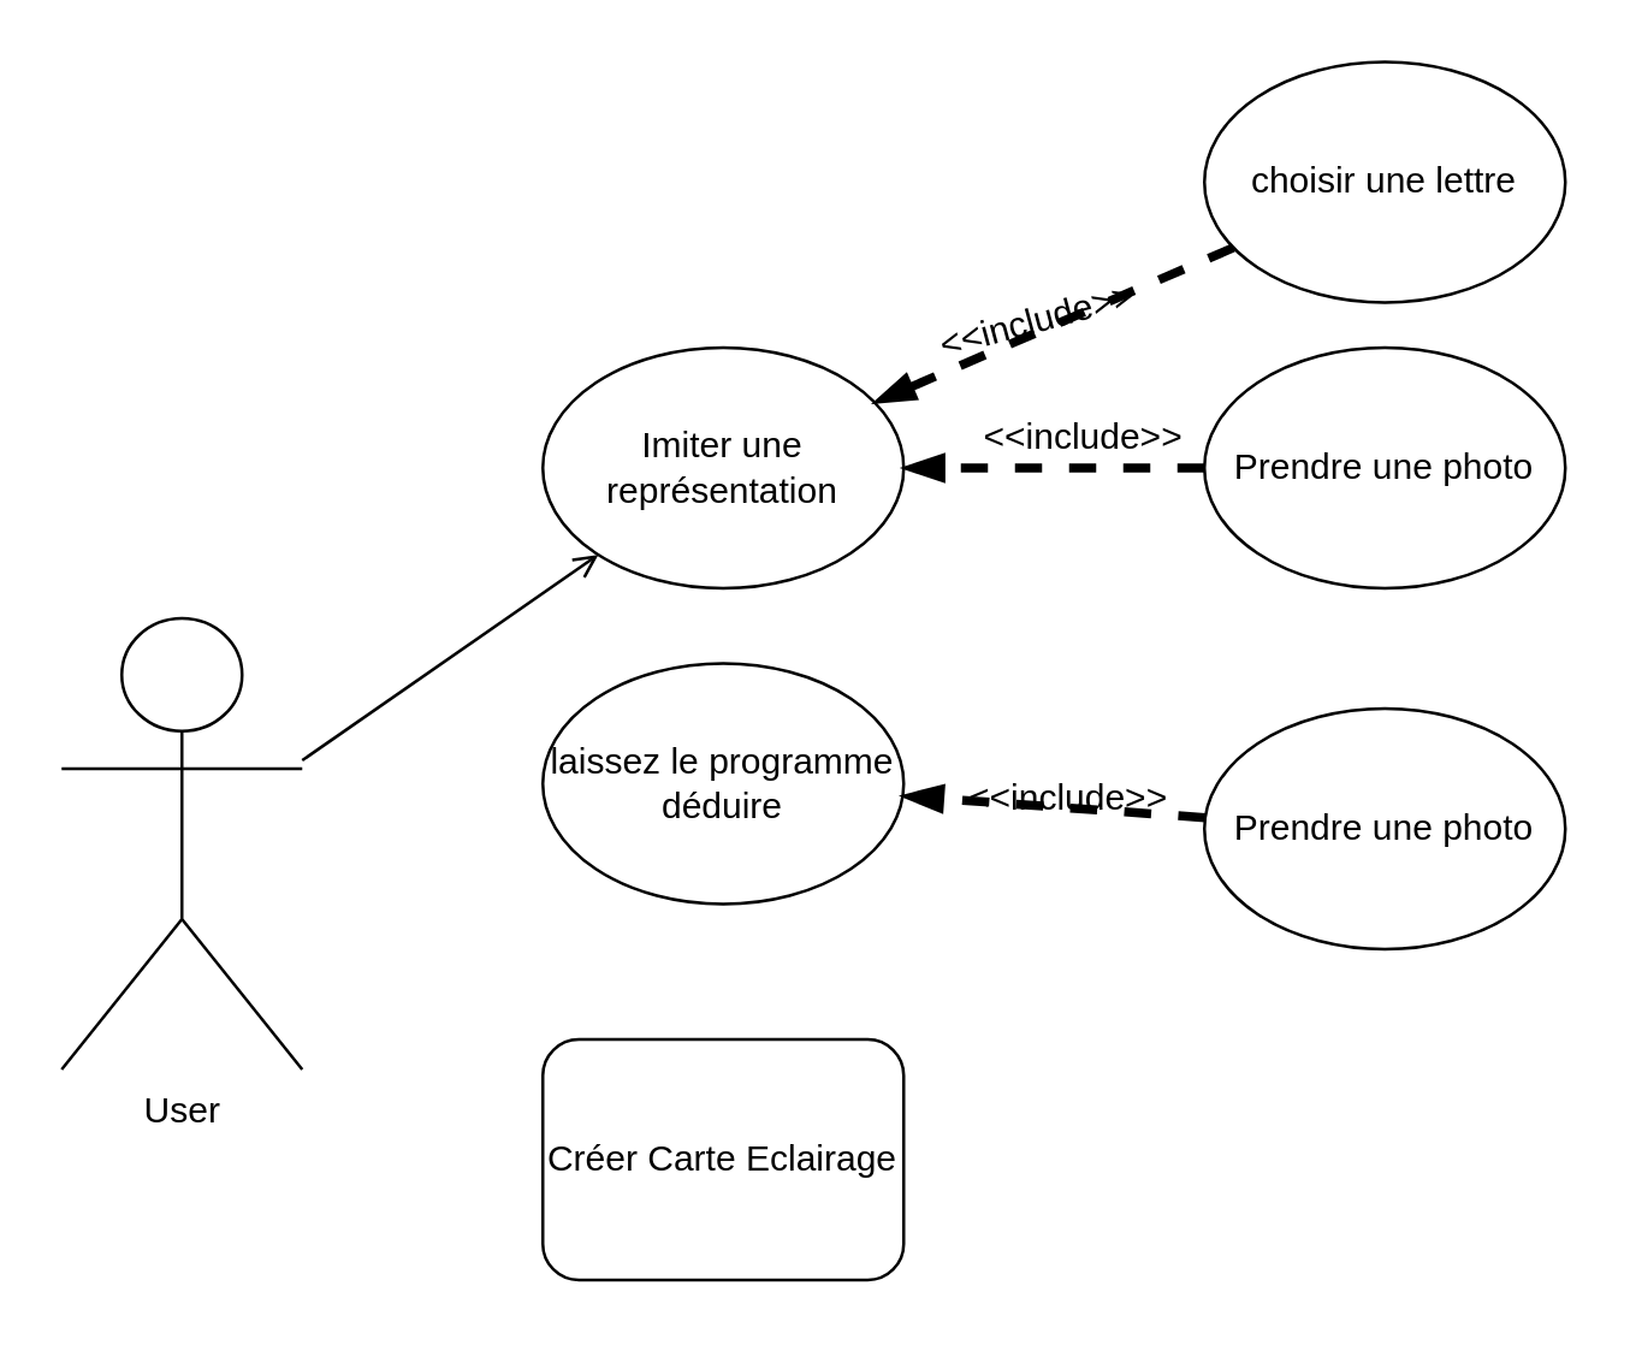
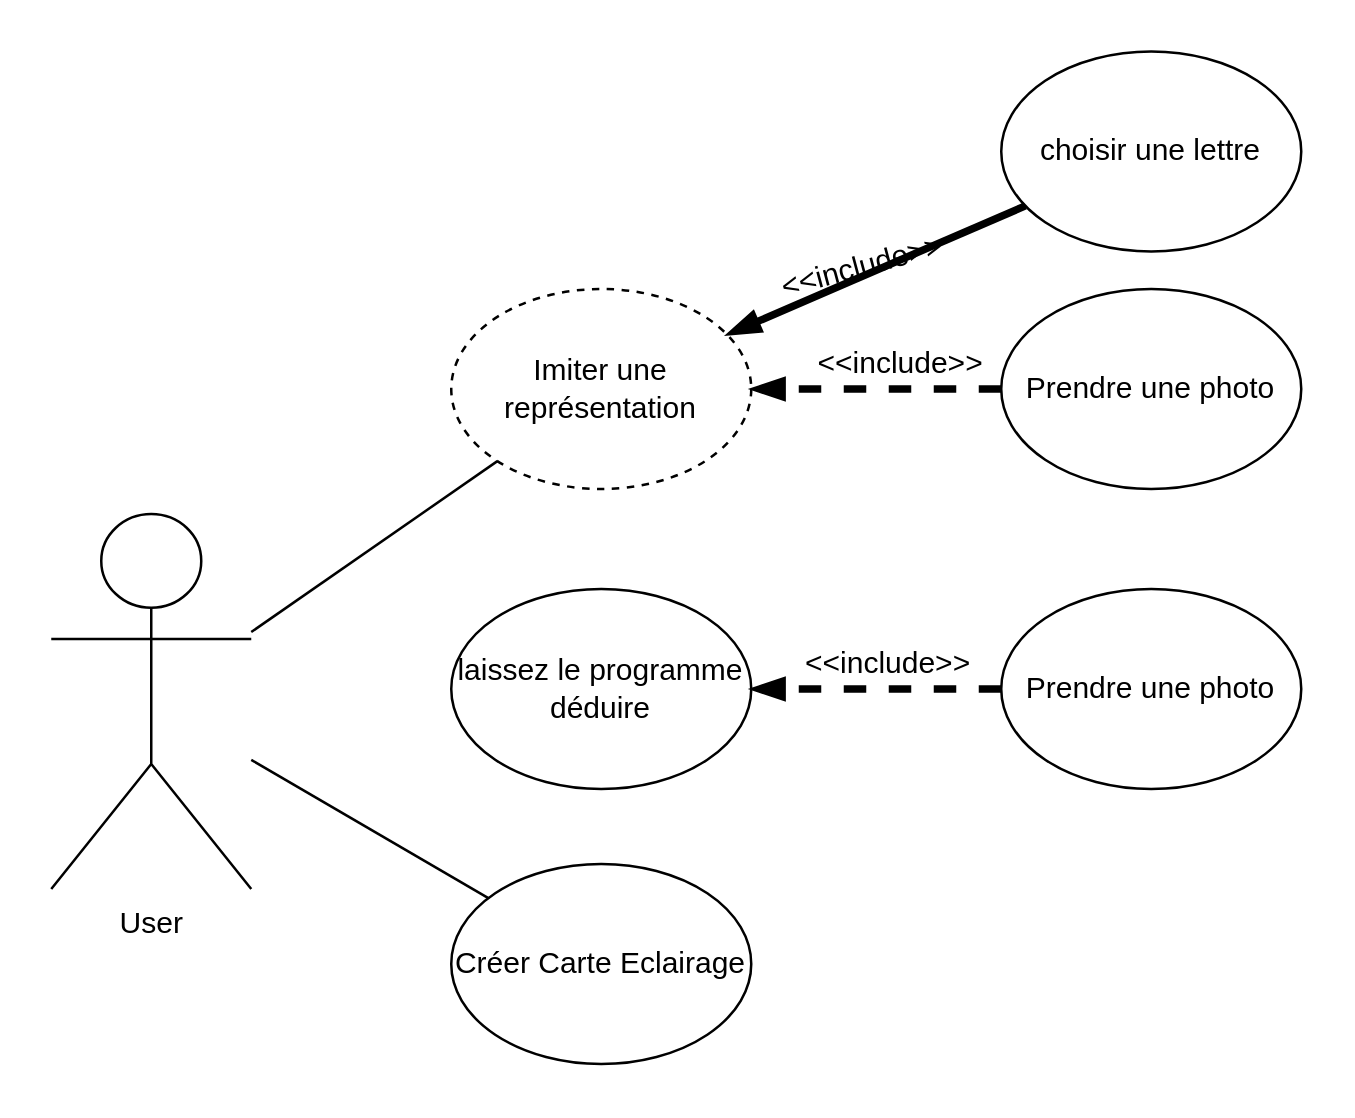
  <mxCell id="0" />
  <mxCell id="1" parent="0" />
  <mxCell id="2" value="User" style="shape=umlActor;verticalLabelPosition=bottom;labelBackgroundColor=#ffffff;verticalAlign=top;html=1;outlineConnect=0;" vertex="1" parent="1"><mxGeometry x="20" y="205" width="80" height="150" as="geometry" /></mxCell>
  <mxCell id="3" value="Prendre une photo" style="ellipse;whiteSpace=wrap;html=1;" vertex="1" parent="1"><mxGeometry x="400" y="235" width="120" height="80" as="geometry" /></mxCell>
- <mxCell id="4" value="Créer Carte Eclairage" style="whiteSpace=wrap;html=1;rounded=1;" vertex="1" parent="1"><mxGeometry x="180" y="345" width="120" height="80" as="geometry" /></mxCell>
- <mxCell id="5" value="Imiter une représentation" style="ellipse;whiteSpace=wrap;html=1;" vertex="1" parent="1"><mxGeometry x="180" y="115" width="120" height="80" as="geometry" /></mxCell>
- <mxCell id="6" value="laissez le programme déduire" style="ellipse;whiteSpace=wrap;html=1;" vertex="1" parent="1"><mxGeometry x="180" y="220" width="120" height="80" as="geometry" /></mxCell>
+ <mxCell id="4" value="Créer Carte Eclairage" style="ellipse;whiteSpace=wrap;html=1;" vertex="1" parent="1"><mxGeometry x="180" y="345" width="120" height="80" as="geometry" /></mxCell>
+ <mxCell id="5" value="Imiter une représentation" style="ellipse;whiteSpace=wrap;html=1;dashed=1;" vertex="1" parent="1"><mxGeometry x="180" y="115" width="120" height="80" as="geometry" /></mxCell>
+ <mxCell id="6" value="laissez le programme déduire" style="ellipse;whiteSpace=wrap;html=1;" vertex="1" parent="1"><mxGeometry x="180" y="235" width="120" height="80" as="geometry" /></mxCell>
+ <mxCell id="7" value="" style="endArrow=none;html=1;" edge="1" parent="1" source="2" target="4"><mxGeometry width="50" height="50" relative="1" as="geometry"><mxPoint x="100" y="465" as="sourcePoint" /><mxPoint x="150" y="415" as="targetPoint" /></mxGeometry></mxCell>
  <mxCell id="8" value="choisir une lettre" style="ellipse;whiteSpace=wrap;html=1;" vertex="1" parent="1"><mxGeometry x="400" y="20" width="120" height="80" as="geometry" /></mxCell>
- <mxCell id="9" value="" style="endArrow=open;html=1;" edge="1" parent="1" source="2" target="5"><mxGeometry width="50" height="50" relative="1" as="geometry"><mxPoint x="100" y="174.833" as="sourcePoint" /><mxPoint x="194.845" y="230.16" as="targetPoint" /></mxGeometry></mxCell>
+ <mxCell id="9" value="" style="endArrow=none;html=1;" edge="1" parent="1" source="2" target="5"><mxGeometry width="50" height="50" relative="1" as="geometry"><mxPoint x="100" y="174.833" as="sourcePoint" /><mxPoint x="194.845" y="230.16" as="targetPoint" /></mxGeometry></mxCell>
  <mxCell id="10" value="Prendre une photo" style="ellipse;whiteSpace=wrap;html=1;" vertex="1" parent="1"><mxGeometry x="400" y="115" width="120" height="80" as="geometry" /></mxCell>
  <mxCell id="11" value="" style="endArrow=blockThin;dashed=1;html=1;strokeWidth=3;endFill=1;" edge="1" parent="1" source="3" target="6"><mxGeometry width="50" height="50" relative="1" as="geometry"><mxPoint x="110" y="535" as="sourcePoint" /><mxPoint x="160" y="485" as="targetPoint" /></mxGeometry></mxCell>
  <mxCell id="12" value="" style="endArrow=blockThin;dashed=1;html=1;strokeWidth=3;endFill=1;" edge="1" parent="1" source="10" target="5"><mxGeometry width="50" height="50" relative="1" as="geometry"><mxPoint x="400" y="215" as="sourcePoint" /><mxPoint x="300" y="215" as="targetPoint" /></mxGeometry></mxCell>
  <mxCell id="13" value="&amp;lt;&amp;lt;include&amp;gt;&amp;gt;" style="text;html=1;resizable=0;points=[];autosize=1;align=left;verticalAlign=top;spacingTop=-4;" vertex="1" parent="1"><mxGeometry x="325" y="135" width="80" height="20" as="geometry" /></mxCell>
  <mxCell id="14" value="&amp;lt;&amp;lt;include&amp;gt;&amp;gt;" style="text;html=1;resizable=0;points=[];autosize=1;align=left;verticalAlign=top;spacingTop=-4;" vertex="1" parent="1"><mxGeometry x="320" y="255" width="80" height="20" as="geometry" /></mxCell>
- <mxCell id="15" value="" style="endArrow=blockThin;dashed=1;html=1;strokeWidth=3;endFill=1;" edge="1" parent="1" source="8" target="5"><mxGeometry width="50" height="50" relative="1" as="geometry"><mxPoint x="380" y="85" as="sourcePoint" /><mxPoint x="280" y="85" as="targetPoint" /></mxGeometry></mxCell>
+ <mxCell id="15" value="" style="endArrow=blockThin;dashed=0;html=1;strokeWidth=3;endFill=1;" edge="1" parent="1" source="8" target="5"><mxGeometry width="50" height="50" relative="1" as="geometry"><mxPoint x="380" y="85" as="sourcePoint" /><mxPoint x="280" y="85" as="targetPoint" /></mxGeometry></mxCell>
  <mxCell id="16" value="&amp;lt;&amp;lt;include&amp;gt;&amp;gt;" style="text;html=1;resizable=0;points=[];autosize=1;align=left;verticalAlign=top;spacingTop=-4;rotation=-15;" vertex="1" parent="1"><mxGeometry x="310" y="95" width="80" height="20" as="geometry" /></mxCell>
